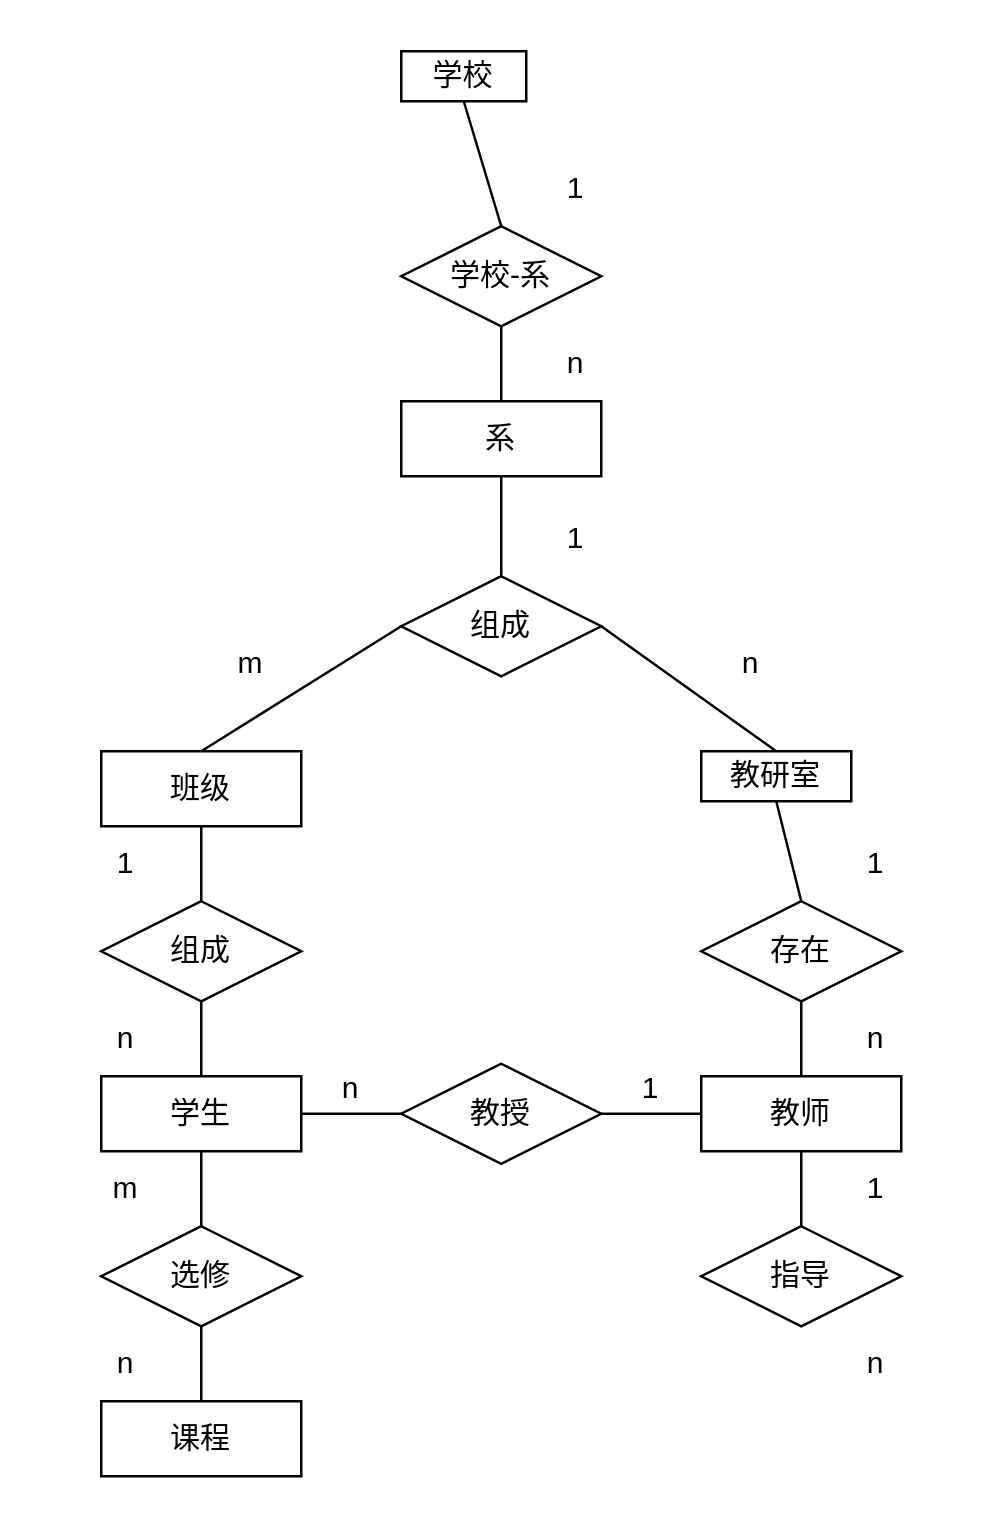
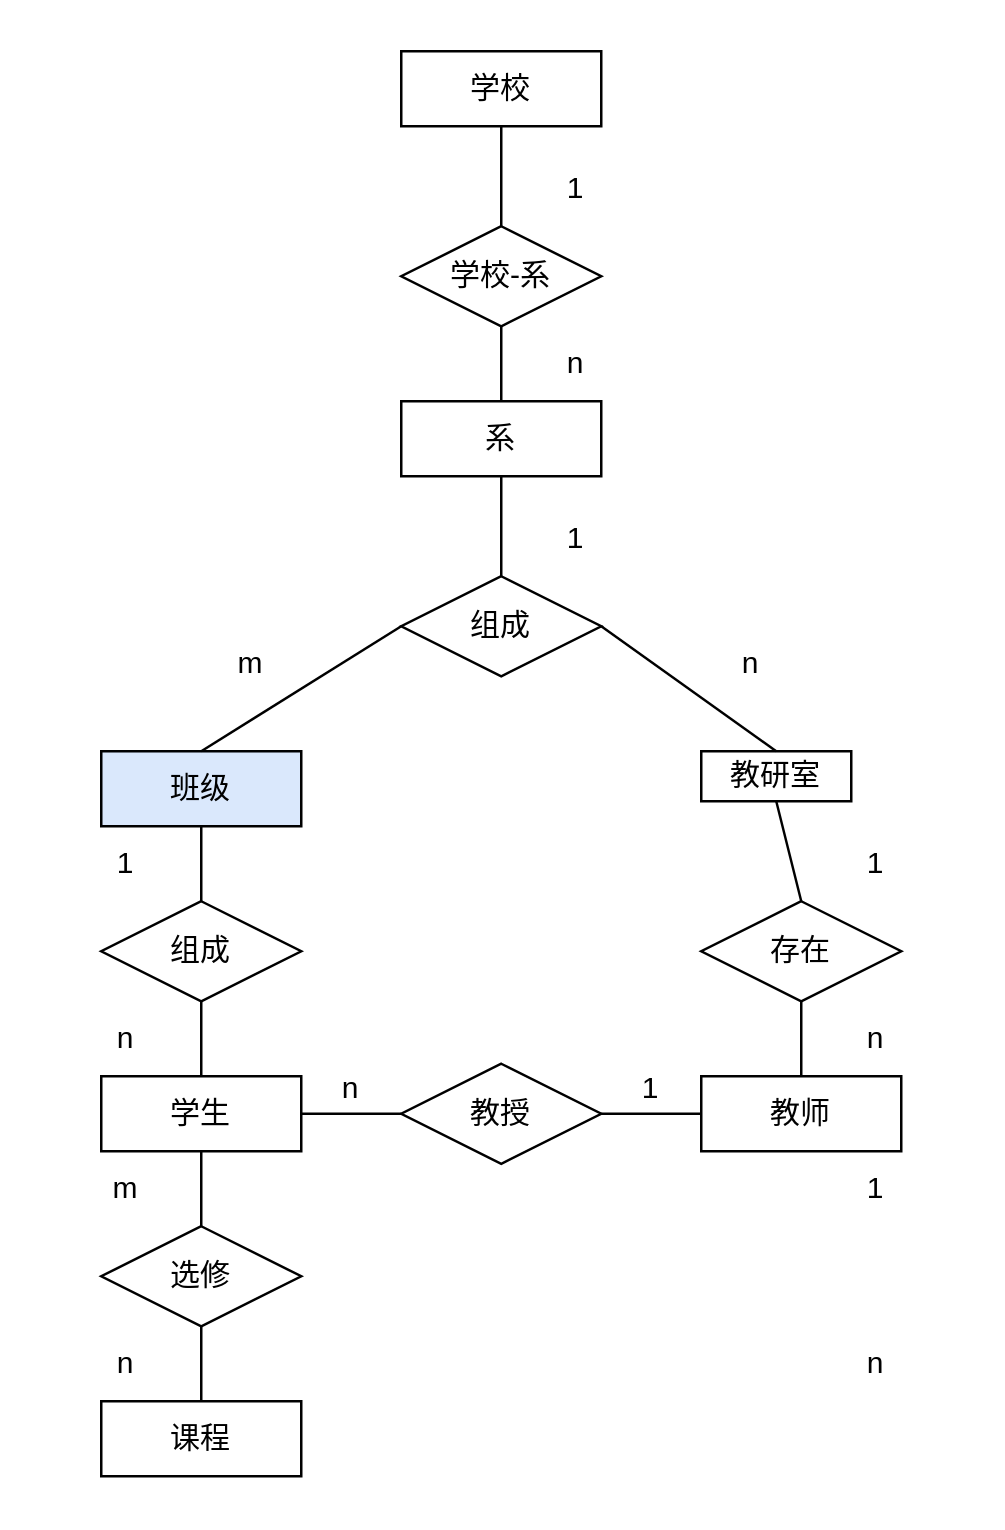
  <mxCell id="0" />
  <mxCell id="1" parent="0" />
  <mxCell id="2" value="系" style="rounded=0;whiteSpace=wrap;html=1;" vertex="1" parent="1"><mxGeometry x="160" y="160" width="80" height="30" as="geometry" /></mxCell>
- <mxCell id="3" value="班级" style="rounded=0;whiteSpace=wrap;html=1;" vertex="1" parent="1"><mxGeometry x="40" y="300" width="80" height="30" as="geometry" /></mxCell>
+ <mxCell id="3" value="班级" style="rounded=0;whiteSpace=wrap;html=1;fillColor=#dae8fc;" vertex="1" parent="1"><mxGeometry x="40" y="300" width="80" height="30" as="geometry" /></mxCell>
  <mxCell id="4" value="教研室" style="rounded=0;whiteSpace=wrap;html=1;" vertex="1" parent="1"><mxGeometry x="280" y="300" width="60" height="20" as="geometry" /></mxCell>
  <mxCell id="5" value="教师" style="rounded=0;whiteSpace=wrap;html=1;" vertex="1" parent="1"><mxGeometry x="280" y="430" width="80" height="30" as="geometry" /></mxCell>
- <mxCell id="6" value="学校" style="rounded=0;whiteSpace=wrap;html=1;" vertex="1" parent="1"><mxGeometry x="160" y="20" width="50" height="20" as="geometry" /></mxCell>
+ <mxCell id="6" value="学校" style="rounded=0;whiteSpace=wrap;html=1;" vertex="1" parent="1"><mxGeometry x="160" y="20" width="80" height="30" as="geometry" /></mxCell>
  <mxCell id="7" value="学校-系" style="rhombus;whiteSpace=wrap;html=1;" vertex="1" parent="1"><mxGeometry x="160" y="90" width="80" height="40" as="geometry" /></mxCell>
  <mxCell id="8" value="" style="endArrow=none;html=1;rounded=0;entryX=0.5;entryY=1;entryDx=0;entryDy=0;exitX=0.5;exitY=0;exitDx=0;exitDy=0;" edge="1" parent="1" source="7" target="6"><mxGeometry width="50" height="50" relative="1" as="geometry"><mxPoint x="270" y="320" as="sourcePoint" /><mxPoint x="320" y="270" as="targetPoint" /></mxGeometry></mxCell>
  <mxCell id="9" value="" style="endArrow=none;html=1;rounded=0;entryX=0.5;entryY=1;entryDx=0;entryDy=0;exitX=0.5;exitY=0;exitDx=0;exitDy=0;" edge="1" parent="1" source="2" target="7"><mxGeometry width="50" height="50" relative="1" as="geometry"><mxPoint x="270" y="320" as="sourcePoint" /><mxPoint x="320" y="270" as="targetPoint" /></mxGeometry></mxCell>
  <mxCell id="10" value="1" style="text;html=1;align=center;verticalAlign=middle;whiteSpace=wrap;rounded=0;" vertex="1" parent="1"><mxGeometry x="200" y="60" width="60" height="30" as="geometry" /></mxCell>
  <mxCell id="11" value="n" style="text;html=1;align=center;verticalAlign=middle;whiteSpace=wrap;rounded=0;" vertex="1" parent="1"><mxGeometry x="200" y="130" width="60" height="30" as="geometry" /></mxCell>
  <mxCell id="12" value="组成" style="rhombus;whiteSpace=wrap;html=1;" vertex="1" parent="1"><mxGeometry x="160" y="230" width="80" height="40" as="geometry" /></mxCell>
  <mxCell id="13" value="" style="endArrow=none;html=1;rounded=0;entryX=0.5;entryY=1;entryDx=0;entryDy=0;" edge="1" parent="1" source="12" target="2"><mxGeometry width="50" height="50" relative="1" as="geometry"><mxPoint x="270" y="320" as="sourcePoint" /><mxPoint x="320" y="270" as="targetPoint" /></mxGeometry></mxCell>
  <mxCell id="14" value="" style="endArrow=none;html=1;rounded=0;entryX=0;entryY=0.5;entryDx=0;entryDy=0;exitX=0.5;exitY=0;exitDx=0;exitDy=0;" edge="1" parent="1" source="3" target="12"><mxGeometry width="50" height="50" relative="1" as="geometry"><mxPoint x="210" y="240" as="sourcePoint" /><mxPoint x="210" y="200" as="targetPoint" /></mxGeometry></mxCell>
  <mxCell id="15" value="" style="endArrow=none;html=1;rounded=0;entryX=1;entryY=0.5;entryDx=0;entryDy=0;exitX=0.5;exitY=0;exitDx=0;exitDy=0;" edge="1" parent="1" source="4" target="12"><mxGeometry width="50" height="50" relative="1" as="geometry"><mxPoint x="220" y="250" as="sourcePoint" /><mxPoint x="220" y="210" as="targetPoint" /></mxGeometry></mxCell>
  <mxCell id="16" value="学生" style="rounded=0;whiteSpace=wrap;html=1;" vertex="1" parent="1"><mxGeometry x="40" y="430" width="80" height="30" as="geometry" /></mxCell>
  <mxCell id="17" value="组成" style="rhombus;whiteSpace=wrap;html=1;" vertex="1" parent="1"><mxGeometry x="40" y="360" width="80" height="40" as="geometry" /></mxCell>
  <mxCell id="18" value="课程" style="rounded=0;whiteSpace=wrap;html=1;" vertex="1" parent="1"><mxGeometry x="40" y="560" width="80" height="30" as="geometry" /></mxCell>
  <mxCell id="19" value="" style="endArrow=none;html=1;rounded=0;entryX=0.5;entryY=1;entryDx=0;entryDy=0;exitX=0.5;exitY=0;exitDx=0;exitDy=0;" edge="1" parent="1" source="17" target="3"><mxGeometry width="50" height="50" relative="1" as="geometry"><mxPoint x="160" y="250" as="sourcePoint" /><mxPoint x="160" y="210" as="targetPoint" /></mxGeometry></mxCell>
  <mxCell id="20" value="" style="endArrow=none;html=1;rounded=0;entryX=0.5;entryY=1;entryDx=0;entryDy=0;exitX=0.5;exitY=0;exitDx=0;exitDy=0;" edge="1" parent="1" source="16" target="17"><mxGeometry width="50" height="50" relative="1" as="geometry"><mxPoint x="170" y="260" as="sourcePoint" /><mxPoint x="170" y="220" as="targetPoint" /></mxGeometry></mxCell>
  <mxCell id="21" value="选修" style="rhombus;whiteSpace=wrap;html=1;" vertex="1" parent="1"><mxGeometry x="40" y="490" width="80" height="40" as="geometry" /></mxCell>
  <mxCell id="22" value="存在" style="rhombus;whiteSpace=wrap;html=1;" vertex="1" parent="1"><mxGeometry x="280" y="360" width="80" height="40" as="geometry" /></mxCell>
- <mxCell id="23" value="指导" style="rhombus;whiteSpace=wrap;html=1;" vertex="1" parent="1"><mxGeometry x="280" y="490" width="80" height="40" as="geometry" /></mxCell>
  <mxCell id="24" value="教授" style="rhombus;whiteSpace=wrap;html=1;" vertex="1" parent="1"><mxGeometry x="160" y="425" width="80" height="40" as="geometry" /></mxCell>
  <mxCell id="25" value="1" style="text;html=1;align=center;verticalAlign=middle;whiteSpace=wrap;rounded=0;" vertex="1" parent="1"><mxGeometry x="200" y="200" width="60" height="30" as="geometry" /></mxCell>
  <mxCell id="26" value="m" style="text;html=1;align=center;verticalAlign=middle;whiteSpace=wrap;rounded=0;" vertex="1" parent="1"><mxGeometry x="70" y="250" width="60" height="30" as="geometry" /></mxCell>
  <mxCell id="27" value="n" style="text;html=1;align=center;verticalAlign=middle;whiteSpace=wrap;rounded=0;" vertex="1" parent="1"><mxGeometry x="270" y="250" width="60" height="30" as="geometry" /></mxCell>
  <mxCell id="28" value="1" style="text;html=1;align=center;verticalAlign=middle;whiteSpace=wrap;rounded=0;" vertex="1" parent="1"><mxGeometry x="20" y="330" width="60" height="30" as="geometry" /></mxCell>
  <mxCell id="29" value="n" style="text;html=1;align=center;verticalAlign=middle;whiteSpace=wrap;rounded=0;" vertex="1" parent="1"><mxGeometry x="20" y="400" width="60" height="30" as="geometry" /></mxCell>
  <mxCell id="30" value="" style="endArrow=none;html=1;rounded=0;exitX=0.5;exitY=1;exitDx=0;exitDy=0;entryX=0.5;entryY=0;entryDx=0;entryDy=0;" edge="1" parent="1" source="16" target="21"><mxGeometry width="50" height="50" relative="1" as="geometry"><mxPoint x="210" y="330" as="sourcePoint" /><mxPoint x="260" y="280" as="targetPoint" /></mxGeometry></mxCell>
  <mxCell id="31" value="m" style="text;html=1;align=center;verticalAlign=middle;whiteSpace=wrap;rounded=0;" vertex="1" parent="1"><mxGeometry x="20" y="460" width="60" height="30" as="geometry" /></mxCell>
  <mxCell id="32" value="n" style="text;html=1;align=center;verticalAlign=middle;whiteSpace=wrap;rounded=0;" vertex="1" parent="1"><mxGeometry x="20" y="530" width="60" height="30" as="geometry" /></mxCell>
  <mxCell id="33" value="" style="endArrow=none;html=1;rounded=0;exitX=0.5;exitY=1;exitDx=0;exitDy=0;entryX=1;entryY=1;entryDx=0;entryDy=0;" edge="1" parent="1" source="21" target="32"><mxGeometry width="50" height="50" relative="1" as="geometry"><mxPoint x="210" y="330" as="sourcePoint" /><mxPoint x="260" y="280" as="targetPoint" /></mxGeometry></mxCell>
  <mxCell id="34" value="" style="endArrow=none;html=1;rounded=0;entryX=0.5;entryY=1;entryDx=0;entryDy=0;exitX=0.5;exitY=0;exitDx=0;exitDy=0;" edge="1" parent="1" source="22" target="4"><mxGeometry width="50" height="50" relative="1" as="geometry"><mxPoint x="210" y="330" as="sourcePoint" /><mxPoint x="260" y="280" as="targetPoint" /></mxGeometry></mxCell>
  <mxCell id="35" value="" style="endArrow=none;html=1;rounded=0;entryX=0.5;entryY=1;entryDx=0;entryDy=0;exitX=0.5;exitY=0;exitDx=0;exitDy=0;" edge="1" parent="1" source="5" target="22"><mxGeometry width="50" height="50" relative="1" as="geometry"><mxPoint x="210" y="330" as="sourcePoint" /><mxPoint x="260" y="280" as="targetPoint" /></mxGeometry></mxCell>
- <mxCell id="36" value="" style="endArrow=none;html=1;rounded=0;entryX=0.5;entryY=1;entryDx=0;entryDy=0;exitX=0.5;exitY=0;exitDx=0;exitDy=0;" edge="1" parent="1" source="23" target="5"><mxGeometry width="50" height="50" relative="1" as="geometry"><mxPoint x="210" y="330" as="sourcePoint" /><mxPoint x="260" y="280" as="targetPoint" /></mxGeometry></mxCell>
  <mxCell id="37" value="" style="endArrow=none;html=1;rounded=0;entryX=0;entryY=0.5;entryDx=0;entryDy=0;exitX=1;exitY=0.5;exitDx=0;exitDy=0;" edge="1" parent="1" source="16" target="24"><mxGeometry width="50" height="50" relative="1" as="geometry"><mxPoint x="210" y="330" as="sourcePoint" /><mxPoint x="260" y="280" as="targetPoint" /></mxGeometry></mxCell>
  <mxCell id="38" value="" style="endArrow=none;html=1;rounded=0;entryX=0;entryY=0.5;entryDx=0;entryDy=0;exitX=1;exitY=0.5;exitDx=0;exitDy=0;" edge="1" parent="1" source="24" target="5"><mxGeometry width="50" height="50" relative="1" as="geometry"><mxPoint x="250" y="440" as="sourcePoint" /><mxPoint x="260" y="280" as="targetPoint" /></mxGeometry></mxCell>
  <mxCell id="39" value="1" style="text;html=1;align=center;verticalAlign=middle;whiteSpace=wrap;rounded=0;" vertex="1" parent="1"><mxGeometry x="320" y="330" width="60" height="30" as="geometry" /></mxCell>
  <mxCell id="40" value="n" style="text;html=1;align=center;verticalAlign=middle;whiteSpace=wrap;rounded=0;" vertex="1" parent="1"><mxGeometry x="320" y="400" width="60" height="30" as="geometry" /></mxCell>
  <mxCell id="41" value="1" style="text;html=1;align=center;verticalAlign=middle;whiteSpace=wrap;rounded=0;" vertex="1" parent="1"><mxGeometry x="320" y="460" width="60" height="30" as="geometry" /></mxCell>
  <mxCell id="42" value="n" style="text;html=1;align=center;verticalAlign=middle;whiteSpace=wrap;rounded=0;" vertex="1" parent="1"><mxGeometry x="320" y="530" width="60" height="30" as="geometry" /></mxCell>
  <mxCell id="43" value="1" style="text;html=1;align=center;verticalAlign=middle;whiteSpace=wrap;rounded=0;" vertex="1" parent="1"><mxGeometry x="230" y="420" width="60" height="30" as="geometry" /></mxCell>
  <mxCell id="44" value="n" style="text;html=1;align=center;verticalAlign=middle;whiteSpace=wrap;rounded=0;" vertex="1" parent="1"><mxGeometry x="110" y="420" width="60" height="30" as="geometry" /></mxCell>
